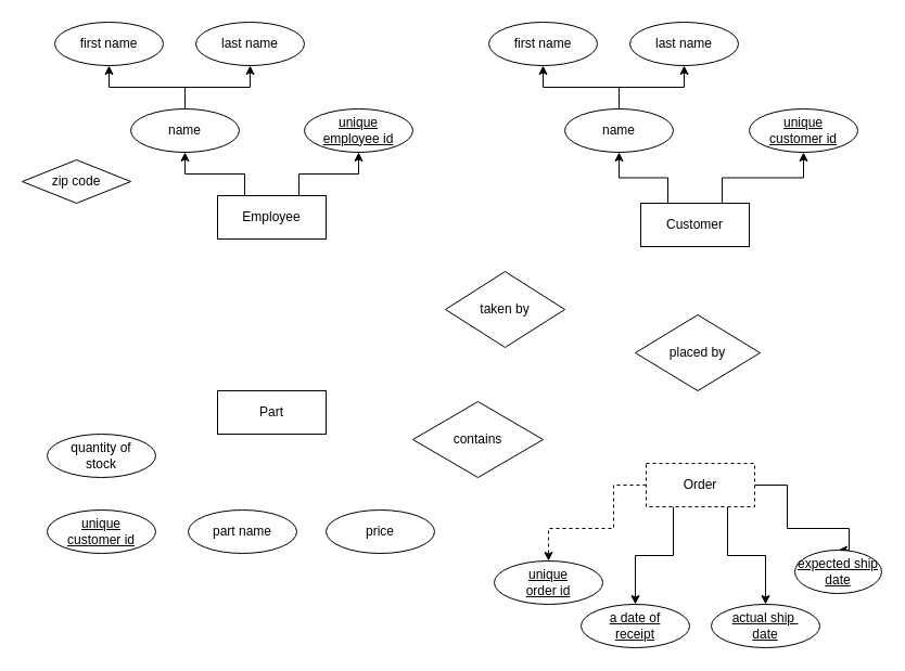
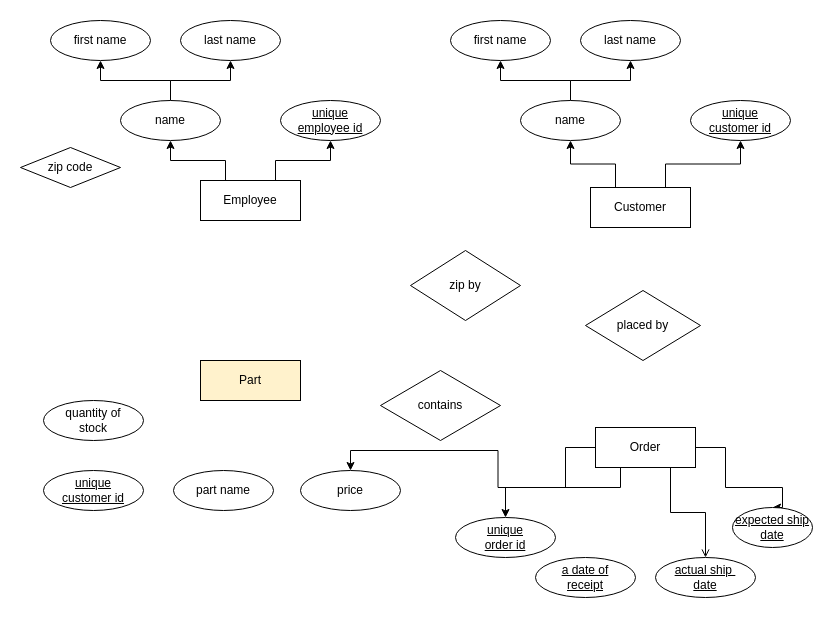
  <mxCell id="0" />
  <mxCell id="1" parent="0" />
  <mxCell id="2" style="edgeStyle=orthogonalEdgeStyle;rounded=0;orthogonalLoop=1;jettySize=auto;html=1;exitX=0.75;exitY=0;exitDx=0;exitDy=0;entryX=0.5;entryY=1;entryDx=0;entryDy=0;" edge="1" parent="1" source="4" target="14"><mxGeometry relative="1" as="geometry" /></mxCell>
  <mxCell id="3" style="edgeStyle=orthogonalEdgeStyle;rounded=0;orthogonalLoop=1;jettySize=auto;html=1;exitX=0.25;exitY=0;exitDx=0;exitDy=0;entryX=0.5;entryY=1;entryDx=0;entryDy=0;" edge="1" parent="1" source="4" target="17"><mxGeometry relative="1" as="geometry" /></mxCell>
  <mxCell id="4" value="Employee" style="whiteSpace=wrap;html=1;align=center;" vertex="1" parent="1"><mxGeometry x="200" y="180" width="100" height="40" as="geometry" /></mxCell>
  <mxCell id="5" style="edgeStyle=orthogonalEdgeStyle;rounded=0;orthogonalLoop=1;jettySize=auto;html=1;exitX=0.25;exitY=0;exitDx=0;exitDy=0;" edge="1" parent="1" source="7" target="23"><mxGeometry relative="1" as="geometry" /></mxCell>
  <mxCell id="6" style="edgeStyle=orthogonalEdgeStyle;rounded=0;orthogonalLoop=1;jettySize=auto;html=1;exitX=0.75;exitY=0;exitDx=0;exitDy=0;entryX=0.5;entryY=1;entryDx=0;entryDy=0;" edge="1" parent="1" source="7" target="20"><mxGeometry relative="1" as="geometry" /></mxCell>
  <mxCell id="7" value="Customer" style="whiteSpace=wrap;html=1;align=center;" vertex="1" parent="1"><mxGeometry x="590" y="187" width="100" height="40" as="geometry" /></mxCell>
- <mxCell id="8" value="Part" style="whiteSpace=wrap;html=1;align=center;" vertex="1" parent="1"><mxGeometry x="200" y="360" width="100" height="40" as="geometry" /></mxCell>
- <mxCell id="9" style="edgeStyle=orthogonalEdgeStyle;rounded=0;orthogonalLoop=1;jettySize=auto;html=1;entryX=0.5;entryY=0;entryDx=0;entryDy=0;exitX=0.25;exitY=1;exitDx=0;exitDy=0;" edge="1" parent="1" source="13" target="30"><mxGeometry relative="1" as="geometry" /></mxCell>
- <mxCell id="10" style="edgeStyle=orthogonalEdgeStyle;rounded=0;orthogonalLoop=1;jettySize=auto;html=1;exitX=0.75;exitY=1;exitDx=0;exitDy=0;entryX=0.5;entryY=0;entryDx=0;entryDy=0;" edge="1" parent="1" source="13" target="31"><mxGeometry relative="1" as="geometry" /></mxCell>
+ <mxCell id="8" value="Part" style="whiteSpace=wrap;html=1;align=center;fillColor=#fff2cc;" vertex="1" parent="1"><mxGeometry x="200" y="360" width="100" height="40" as="geometry" /></mxCell>
+ <mxCell id="9" style="edgeStyle=orthogonalEdgeStyle;rounded=0;orthogonalLoop=1;jettySize=auto;html=1;exitX=0.25;exitY=1;exitDx=0;exitDy=0;" edge="1" parent="1" source="13" target="28"><mxGeometry relative="1" as="geometry" /></mxCell>
+ <mxCell id="10" style="edgeStyle=orthogonalEdgeStyle;rounded=0;orthogonalLoop=1;jettySize=auto;html=1;exitX=0.75;exitY=1;exitDx=0;exitDy=0;entryX=0.5;entryY=0;entryDx=0;entryDy=0;endArrow=open;" edge="1" parent="1" source="13" target="31"><mxGeometry relative="1" as="geometry" /></mxCell>
  <mxCell id="11" style="edgeStyle=orthogonalEdgeStyle;rounded=0;orthogonalLoop=1;jettySize=auto;html=1;exitX=1;exitY=0.5;exitDx=0;exitDy=0;entryX=0.5;entryY=0;entryDx=0;entryDy=0;" edge="1" parent="1" source="13" target="32"><mxGeometry relative="1" as="geometry"><Array as="points"><mxPoint x="725" y="447" /><mxPoint x="725" y="487" /><mxPoint x="782" y="487" /></Array></mxGeometry></mxCell>
- <mxCell id="12" style="edgeStyle=orthogonalEdgeStyle;rounded=0;orthogonalLoop=1;jettySize=auto;html=1;exitX=0;exitY=0.5;exitDx=0;exitDy=0;entryX=0.5;entryY=0;entryDx=0;entryDy=0;dashed=1;" edge="1" parent="1" source="13" target="33"><mxGeometry relative="1" as="geometry"><Array as="points"><mxPoint x="565" y="447" /><mxPoint x="565" y="487" /><mxPoint x="505" y="487" /></Array></mxGeometry></mxCell>
- <mxCell id="13" value="Order" style="whiteSpace=wrap;html=1;align=center;dashed=1;" vertex="1" parent="1"><mxGeometry x="595" y="427" width="100" height="40" as="geometry" /></mxCell>
+ <mxCell id="12" style="edgeStyle=orthogonalEdgeStyle;rounded=0;orthogonalLoop=1;jettySize=auto;html=1;exitX=0;exitY=0.5;exitDx=0;exitDy=0;entryX=0.5;entryY=0;entryDx=0;entryDy=0;" edge="1" parent="1" source="13" target="33"><mxGeometry relative="1" as="geometry"><Array as="points"><mxPoint x="565" y="447" /><mxPoint x="565" y="487" /><mxPoint x="505" y="487" /></Array></mxGeometry></mxCell>
+ <mxCell id="13" value="Order" style="whiteSpace=wrap;html=1;align=center;" vertex="1" parent="1"><mxGeometry x="595" y="427" width="100" height="40" as="geometry" /></mxCell>
  <mxCell id="14" value="unique &lt;br&gt;employee id" style="ellipse;whiteSpace=wrap;html=1;align=center;fontStyle=4;" vertex="1" parent="1"><mxGeometry x="280" y="100" width="100" height="40" as="geometry" /></mxCell>
  <mxCell id="15" style="edgeStyle=orthogonalEdgeStyle;rounded=0;orthogonalLoop=1;jettySize=auto;html=1;exitX=0.5;exitY=0;exitDx=0;exitDy=0;entryX=0.5;entryY=1;entryDx=0;entryDy=0;" edge="1" parent="1" source="17" target="19"><mxGeometry relative="1" as="geometry" /></mxCell>
  <mxCell id="16" style="edgeStyle=orthogonalEdgeStyle;rounded=0;orthogonalLoop=1;jettySize=auto;html=1;" edge="1" parent="1" source="17" target="18"><mxGeometry relative="1" as="geometry" /></mxCell>
  <mxCell id="17" value="name" style="ellipse;whiteSpace=wrap;html=1;align=center;" vertex="1" parent="1"><mxGeometry x="120" y="100" width="100" height="40" as="geometry" /></mxCell>
  <mxCell id="18" value="first name" style="ellipse;whiteSpace=wrap;html=1;align=center;" vertex="1" parent="1"><mxGeometry x="50" y="20" width="100" height="40" as="geometry" /></mxCell>
  <mxCell id="19" value="last name" style="ellipse;whiteSpace=wrap;html=1;align=center;" vertex="1" parent="1"><mxGeometry x="180" y="20" width="100" height="40" as="geometry" /></mxCell>
  <mxCell id="20" value="unique &lt;br&gt;customer id" style="ellipse;whiteSpace=wrap;html=1;align=center;fontStyle=4;" vertex="1" parent="1"><mxGeometry x="690" y="100" width="100" height="40" as="geometry" /></mxCell>
  <mxCell id="21" style="edgeStyle=orthogonalEdgeStyle;rounded=0;orthogonalLoop=1;jettySize=auto;html=1;exitX=0.5;exitY=0;exitDx=0;exitDy=0;entryX=0.5;entryY=1;entryDx=0;entryDy=0;" edge="1" parent="1" source="23" target="25"><mxGeometry relative="1" as="geometry" /></mxCell>
  <mxCell id="22" style="edgeStyle=orthogonalEdgeStyle;rounded=0;orthogonalLoop=1;jettySize=auto;html=1;" edge="1" parent="1" source="23" target="24"><mxGeometry relative="1" as="geometry" /></mxCell>
  <mxCell id="23" value="name" style="ellipse;whiteSpace=wrap;html=1;align=center;" vertex="1" parent="1"><mxGeometry x="520" y="100" width="100" height="40" as="geometry" /></mxCell>
  <mxCell id="24" value="first name" style="ellipse;whiteSpace=wrap;html=1;align=center;" vertex="1" parent="1"><mxGeometry x="450" y="20" width="100" height="40" as="geometry" /></mxCell>
  <mxCell id="25" value="last name" style="ellipse;whiteSpace=wrap;html=1;align=center;" vertex="1" parent="1"><mxGeometry x="580" y="20" width="100" height="40" as="geometry" /></mxCell>
  <mxCell id="26" value="unique &lt;br&gt;customer id" style="ellipse;whiteSpace=wrap;html=1;align=center;fontStyle=4;" vertex="1" parent="1"><mxGeometry x="43" y="470" width="100" height="40" as="geometry" /></mxCell>
  <mxCell id="27" value="part name" style="ellipse;whiteSpace=wrap;html=1;align=center;" vertex="1" parent="1"><mxGeometry x="173" y="470" width="100" height="40" as="geometry" /></mxCell>
  <mxCell id="28" value="price" style="ellipse;whiteSpace=wrap;html=1;align=center;" vertex="1" parent="1"><mxGeometry x="300" y="470" width="100" height="40" as="geometry" /></mxCell>
  <mxCell id="29" value="quantity of &lt;br&gt;stock" style="ellipse;whiteSpace=wrap;html=1;align=center;" vertex="1" parent="1"><mxGeometry x="43" y="400" width="100" height="40" as="geometry" /></mxCell>
  <mxCell id="30" value="a date of &lt;br&gt;receipt" style="ellipse;whiteSpace=wrap;html=1;align=center;fontStyle=4;" vertex="1" parent="1"><mxGeometry x="535" y="557" width="100" height="40" as="geometry" /></mxCell>
  <mxCell id="31" value="actual ship&amp;nbsp;&lt;br&gt;date" style="ellipse;whiteSpace=wrap;html=1;align=center;fontStyle=4;" vertex="1" parent="1"><mxGeometry x="655" y="557" width="100" height="40" as="geometry" /></mxCell>
  <mxCell id="32" value="expected ship&lt;br&gt;date" style="ellipse;whiteSpace=wrap;html=1;align=center;fontStyle=4;" vertex="1" parent="1"><mxGeometry x="732" y="507" width="80" height="40" as="geometry" /></mxCell>
  <mxCell id="33" value="unique &lt;br&gt;order id" style="ellipse;whiteSpace=wrap;html=1;align=center;fontStyle=4;" vertex="1" parent="1"><mxGeometry x="455" y="517" width="100" height="40" as="geometry" /></mxCell>
  <mxCell id="34" value="placed by" style="shape=rhombus;perimeter=rhombusPerimeter;whiteSpace=wrap;html=1;align=center;" vertex="1" parent="1"><mxGeometry x="585" y="290" width="115" height="70" as="geometry" /></mxCell>
- <mxCell id="35" value="taken by" style="shape=rhombus;perimeter=rhombusPerimeter;whiteSpace=wrap;html=1;align=center;" vertex="1" parent="1"><mxGeometry x="410" y="250" width="110" height="70" as="geometry" /></mxCell>
+ <mxCell id="35" value="zip by" style="shape=rhombus;perimeter=rhombusPerimeter;whiteSpace=wrap;html=1;align=center;" vertex="1" parent="1"><mxGeometry x="410" y="250" width="110" height="70" as="geometry" /></mxCell>
  <mxCell id="36" value="contains" style="shape=rhombus;perimeter=rhombusPerimeter;whiteSpace=wrap;html=1;align=center;" vertex="1" parent="1"><mxGeometry x="380" y="370" width="120" height="70" as="geometry" /></mxCell>
  <mxCell id="37" value="zip code" style="rhombus;whiteSpace=wrap;html=1;align=center;" vertex="1" parent="1"><mxGeometry x="20" y="147" width="100" height="40" as="geometry" /></mxCell>
